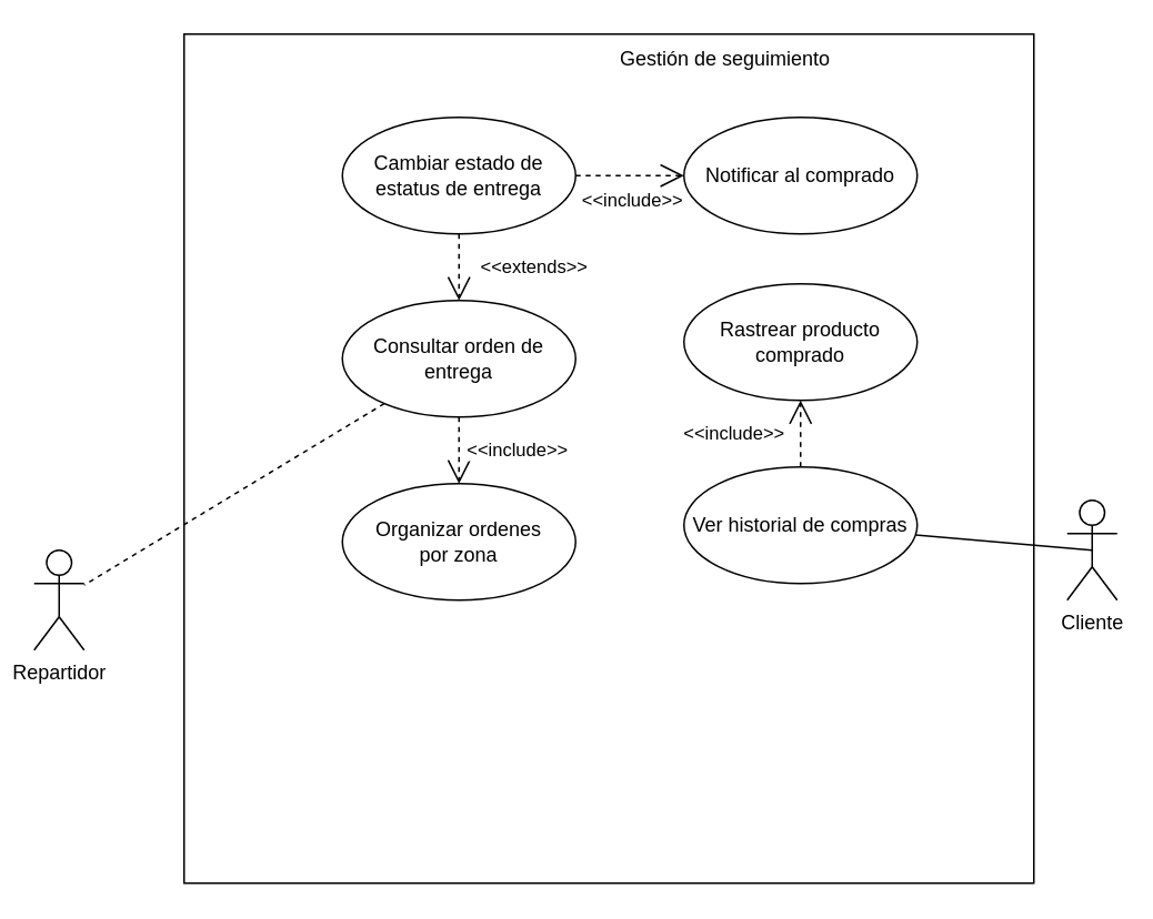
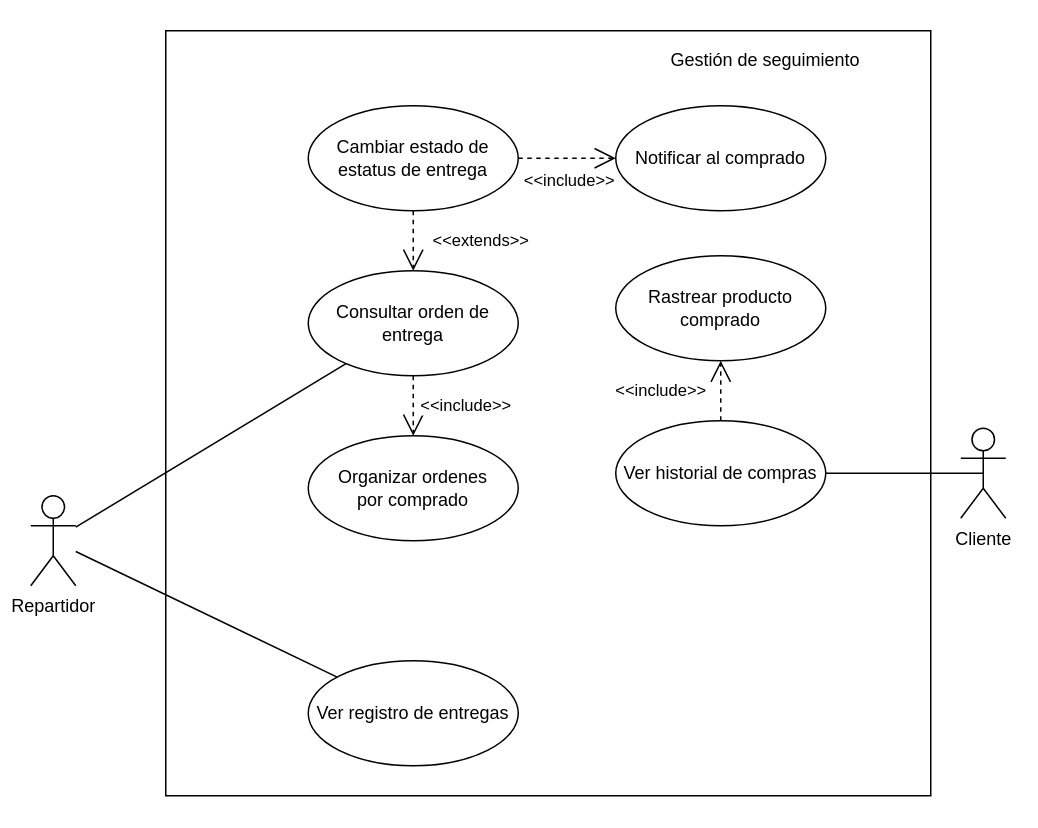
  <mxCell id="0" />
  <mxCell id="1" parent="0" />
  <mxCell id="2" value="" style="whiteSpace=wrap;html=1;aspect=fixed;" vertex="1" parent="1"><mxGeometry x="110" y="20" width="510" height="510" as="geometry" /></mxCell>
  <mxCell id="3" value="Repartidor" style="shape=umlActor;verticalLabelPosition=bottom;verticalAlign=top;html=1;outlineConnect=0;" vertex="1" parent="1"><mxGeometry x="20" y="330" width="30" height="60" as="geometry" /></mxCell>
  <mxCell id="4" value="Consultar orden de entrega" style="ellipse;whiteSpace=wrap;html=1;" vertex="1" parent="1"><mxGeometry x="205" y="180" width="140" height="70" as="geometry" /></mxCell>
- <mxCell id="5" value="Gestión de seguimiento" style="text;html=1;strokeColor=none;fillColor=none;align=center;verticalAlign=middle;whiteSpace=wrap;rounded=0;" vertex="1" parent="1"><mxGeometry x="360" y="20" width="150" height="30" as="geometry" /></mxCell>
+ <mxCell id="5" value="Gestión de seguimiento" style="text;html=1;strokeColor=none;fillColor=none;align=center;verticalAlign=middle;whiteSpace=wrap;rounded=0;" vertex="1" parent="1"><mxGeometry x="435" y="25" width="150" height="30" as="geometry" /></mxCell>
  <mxCell id="6" value="Cambiar estado de estatus de entrega" style="ellipse;whiteSpace=wrap;html=1;" vertex="1" parent="1"><mxGeometry x="205" y="70" width="140" height="70" as="geometry" /></mxCell>
- <mxCell id="7" value="Organizar ordenes&lt;br&gt;por zona" style="ellipse;whiteSpace=wrap;html=1;" vertex="1" parent="1"><mxGeometry x="205" y="290" width="140" height="70" as="geometry" /></mxCell>
- <mxCell id="8" value="" style="endArrow=none;html=1;rounded=0;dashed=1;" edge="1" parent="1" source="4" target="3"><mxGeometry width="50" height="50" relative="1" as="geometry"><mxPoint x="-50" y="410" as="sourcePoint" /><mxPoint x="0" y="360" as="targetPoint" /></mxGeometry></mxCell>
+ <mxCell id="7" value="Organizar ordenes&lt;br&gt;por comprado" style="ellipse;whiteSpace=wrap;html=1;" vertex="1" parent="1"><mxGeometry x="205" y="290" width="140" height="70" as="geometry" /></mxCell>
+ <mxCell id="8" value="" style="endArrow=none;html=1;rounded=0;" edge="1" parent="1" source="4" target="3"><mxGeometry width="50" height="50" relative="1" as="geometry"><mxPoint x="-50" y="410" as="sourcePoint" /><mxPoint x="0" y="360" as="targetPoint" /></mxGeometry></mxCell>
+ <mxCell id="9" value="Ver registro de entregas" style="ellipse;whiteSpace=wrap;html=1;" vertex="1" parent="1"><mxGeometry x="205" y="440" width="140" height="70" as="geometry" /></mxCell>
+ <mxCell id="10" value="" style="endArrow=none;html=1;rounded=0;" edge="1" parent="1" source="9" target="3"><mxGeometry width="50" height="50" relative="1" as="geometry"><mxPoint x="-20" y="480" as="sourcePoint" /><mxPoint x="30" y="430" as="targetPoint" /></mxGeometry></mxCell>
  <mxCell id="11" value="&amp;lt;&amp;lt;include&amp;gt;&amp;gt;" style="endArrow=open;endSize=12;dashed=1;html=1;rounded=0;" edge="1" parent="1" source="4" target="7"><mxGeometry y="35" width="160" relative="1" as="geometry"><mxPoint x="30" y="520" as="sourcePoint" /><mxPoint x="-30" y="270" as="targetPoint" /><mxPoint as="offset" /></mxGeometry></mxCell>
  <mxCell id="12" value="&amp;lt;&amp;lt;extends&amp;gt;&amp;gt;" style="endArrow=open;endSize=12;dashed=1;html=1;rounded=0;" edge="1" parent="1" source="6" target="4"><mxGeometry y="45" width="160" relative="1" as="geometry"><mxPoint x="350" y="160" as="sourcePoint" /><mxPoint x="510" y="160" as="targetPoint" /><mxPoint as="offset" /></mxGeometry></mxCell>
  <mxCell id="13" value="Notificar al comprado" style="ellipse;whiteSpace=wrap;html=1;" vertex="1" parent="1"><mxGeometry x="410" y="70" width="140" height="70" as="geometry" /></mxCell>
  <mxCell id="14" value="&amp;lt;&amp;lt;include&amp;gt;&amp;gt;" style="endArrow=open;endSize=12;dashed=1;html=1;rounded=0;" edge="1" parent="1" source="6" target="13"><mxGeometry x="0.043" y="-15" width="160" relative="1" as="geometry"><mxPoint x="850" y="180" as="sourcePoint" /><mxPoint x="690" y="290" as="targetPoint" /><mxPoint as="offset" /></mxGeometry></mxCell>
- <mxCell id="15" value="Cliente" style="shape=umlActor;verticalLabelPosition=bottom;verticalAlign=top;html=1;" vertex="1" parent="1"><mxGeometry x="640" y="300" width="30" height="60" as="geometry" /></mxCell>
+ <mxCell id="15" value="Cliente" style="shape=umlActor;verticalLabelPosition=bottom;verticalAlign=top;html=1;" vertex="1" parent="1"><mxGeometry x="640" y="285" width="30" height="60" as="geometry" /></mxCell>
  <mxCell id="16" value="Rastrear producto comprado" style="ellipse;whiteSpace=wrap;html=1;" vertex="1" parent="1"><mxGeometry x="410" y="170" width="140" height="70" as="geometry" /></mxCell>
  <mxCell id="17" value="Ver historial de compras" style="ellipse;whiteSpace=wrap;html=1;" vertex="1" parent="1"><mxGeometry x="410" y="280" width="140" height="70" as="geometry" /></mxCell>
  <mxCell id="18" value="&amp;lt;&amp;lt;include&amp;gt;&amp;gt;" style="endArrow=open;endSize=12;dashed=1;html=1;rounded=0;" edge="1" parent="1" source="17" target="16"><mxGeometry y="40" width="160" relative="1" as="geometry"><mxPoint x="480" y="220" as="sourcePoint" /><mxPoint x="640" y="220" as="targetPoint" /><mxPoint as="offset" /></mxGeometry></mxCell>
  <mxCell id="19" value="" style="endArrow=none;html=1;rounded=0;entryX=0.5;entryY=0.5;entryDx=0;entryDy=0;entryPerimeter=0;" edge="1" parent="1" source="17" target="15"><mxGeometry width="50" height="50" relative="1" as="geometry"><mxPoint x="620" y="580" as="sourcePoint" /><mxPoint x="670" y="530" as="targetPoint" /></mxGeometry></mxCell>
